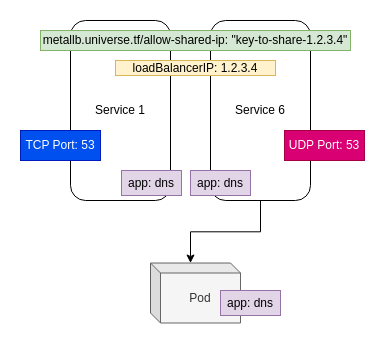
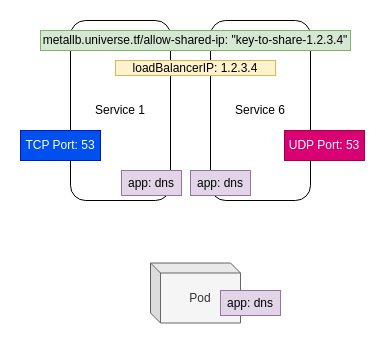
  <mxCell id="0" />
  <mxCell id="1" parent="0" />
  <mxCell id="2" value="Service 1" style="rounded=1;whiteSpace=wrap;html=1;" vertex="1" parent="1"><mxGeometry x="70" y="20" width="100" height="180" as="geometry" /></mxCell>
- <mxCell id="3" style="edgeStyle=orthogonalEdgeStyle;rounded=0;orthogonalLoop=1;jettySize=auto;html=1;exitX=0.5;exitY=1;exitDx=0;exitDy=0;entryX=0;entryY=0;entryDx=40;entryDy=0;entryPerimeter=0;" edge="1" parent="1" source="4" target="5"><mxGeometry relative="1" as="geometry" /></mxCell>
  <mxCell id="4" value="Service 6" style="rounded=1;whiteSpace=wrap;html=1;" vertex="1" parent="1"><mxGeometry x="210" y="20" width="100" height="180" as="geometry" /></mxCell>
  <mxCell id="5" value="Pod" style="shape=cube;whiteSpace=wrap;html=1;boundedLbl=1;backgroundOutline=1;darkOpacity=0.05;darkOpacity2=0.1;size=10;fillColor=#f5f5f5;fontColor=#333333;strokeColor=#666666;" vertex="1" parent="1"><mxGeometry x="150" y="262.5" width="90" height="60" as="geometry" /></mxCell>
  <mxCell id="6" value="app: dns" style="rounded=0;whiteSpace=wrap;html=1;fillColor=#e1d5e7;strokeColor=#9673a6;" vertex="1" parent="1"><mxGeometry x="220" y="290" width="60" height="25" as="geometry" /></mxCell>
  <mxCell id="7" value="app: dns" style="rounded=0;whiteSpace=wrap;html=1;fillColor=#e1d5e7;strokeColor=#9673a6;" vertex="1" parent="1"><mxGeometry x="121" y="170" width="60" height="25" as="geometry" /></mxCell>
  <mxCell id="8" value="app: dns" style="rounded=0;whiteSpace=wrap;html=1;fillColor=#e1d5e7;strokeColor=#9673a6;" vertex="1" parent="1"><mxGeometry x="190" y="170" width="60" height="25" as="geometry" /></mxCell>
  <mxCell id="9" value="metallb.universe.tf/allow-shared-ip: &quot;key-to-share-1.2.3.4&quot;" style="rounded=0;whiteSpace=wrap;html=1;fillColor=#d5e8d4;strokeColor=#82b366;" vertex="1" parent="1"><mxGeometry x="40" y="30" width="310" height="20" as="geometry" /></mxCell>
  <mxCell id="10" value="loadBalancerIP: 1.2.3.4" style="rounded=0;whiteSpace=wrap;html=1;fillColor=#fff2cc;strokeColor=#d6b656;" vertex="1" parent="1"><mxGeometry x="115" y="60" width="160" height="15" as="geometry" /></mxCell>
  <mxCell id="11" value="TCP Port: 53" style="rounded=0;whiteSpace=wrap;html=1;fillColor=#0050ef;fontColor=#ffffff;strokeColor=#001DBC;" vertex="1" parent="1"><mxGeometry x="20" y="130" width="80" height="30" as="geometry" /></mxCell>
  <mxCell id="12" value="UDP Port: 53" style="rounded=0;whiteSpace=wrap;html=1;fillColor=#d80073;fontColor=#ffffff;strokeColor=#A50040;" vertex="1" parent="1"><mxGeometry x="284" y="130" width="80" height="30" as="geometry" /></mxCell>
